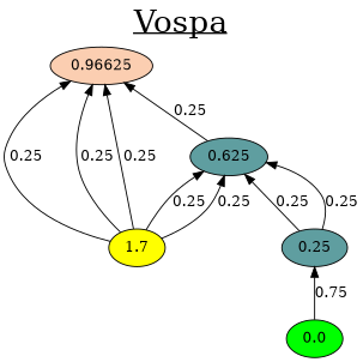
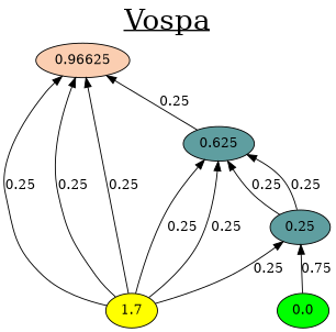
  digraph {
    compound=true
    fontsize=30
    label=<<u>Vospa</u>>
    labelloc=t
    rankdir=BT
    node [fillcolor="#5F9EA0" style=filled]
    n1 [fillcolor=yellow label=1.7]
    0.25
    0.625
    n4 [fillcolor="#FBCEB1" label=0.96625]
    0.0 [fillcolor=green]
+   n1 -> 0.25 [label=0.25]
    n1 -> 0.625 [label=0.25]
    n1 -> 0.625 [label=0.25]
    n1 -> n4 [label=0.25]
    n1 -> n4 [label=0.25]
    n1 -> n4 [label=0.25]
    0.25 -> 0.625 [label=0.25]
    0.25 -> 0.625 [label=0.25]
    0.625 -> n4 [label=0.25]
    0.0 -> 0.25 [label=0.75]
  }
